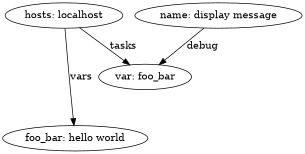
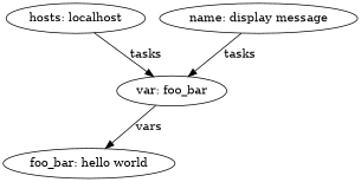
  digraph {
    fontname="DejaVu Serif"
    node [fontname="DejaVu Serif"]
    edge [fontname="DejaVu Serif"]
    n1 [label="var: foo_bar\n"]
    n2 [label="name: display message\n"]
    n3 [label="foo_bar: hello world\n"]
    n4 [label="hosts: localhost\n"]
-   n2 -> n1 [label=debug]
+   n2 -> n1 [label=tasks]
    n4 -> n1 [label=tasks]
-   n4 -> n3 [label=vars]
+   n1 -> n3 [label=vars]
  }
